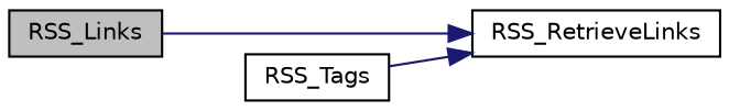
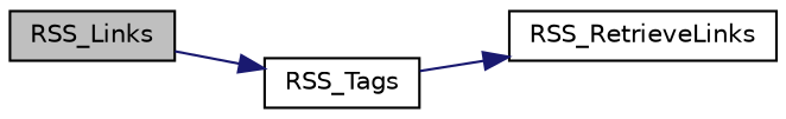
  digraph {
    rankdir=LR
    node [color=black fillcolor=white fontname=Helvetica fontsize=10 shape=record style=filled]
    edge [color=midnightblue fontname=Helvetica fontsize=10 labelfontname=Helvetica labelfontsize=10 style=solid]
    n1 [fillcolor=grey75 fontcolor=black height=0.2 label=RSS_Links width=0.4]
    n2 [height=0.2 label=RSS_RetrieveLinks width=0.4]
    n3 [height=0.2 label=RSS_Tags width=0.4]
-   n1 -> n2
+   n1 -> n3
    n3 -> n2
  }
